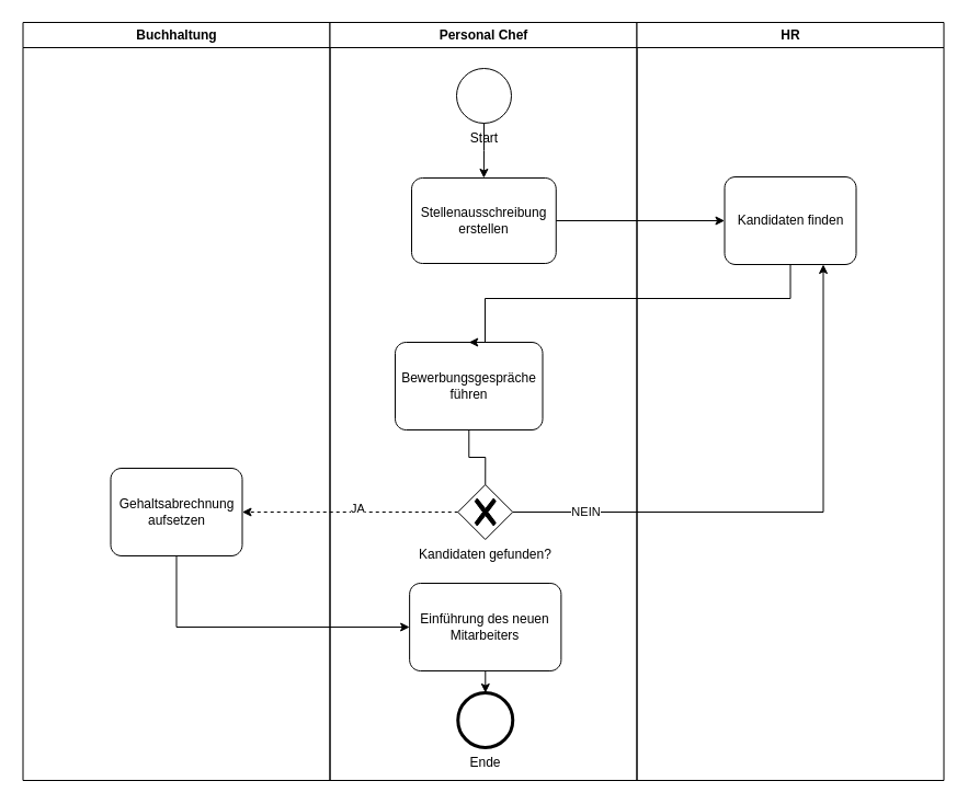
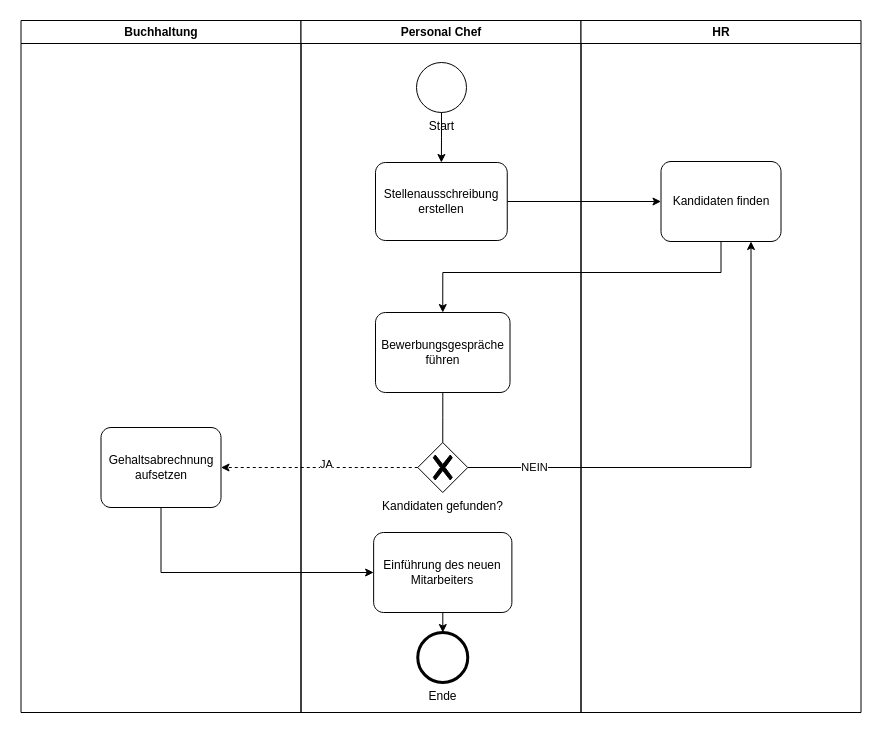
  <mxCell id="0" />
  <mxCell id="1" parent="0" />
  <mxCell id="2" value="Buchhaltung" style="swimlane;whiteSpace=wrap" parent="1" vertex="1"><mxGeometry x="20.5" y="20" width="280" height="692" as="geometry" /></mxCell>
  <mxCell id="3" value="Gehaltsabrechnung aufsetzen" style="points=[[0.25,0,0],[0.5,0,0],[0.75,0,0],[1,0.25,0],[1,0.5,0],[1,0.75,0],[0.75,1,0],[0.5,1,0],[0.25,1,0],[0,0.75,0],[0,0.5,0],[0,0.25,0]];shape=mxgraph.bpmn.task;whiteSpace=wrap;rectStyle=rounded;size=10;html=1;container=1;expand=0;collapsible=0;taskMarker=abstract;" vertex="1" parent="2"><mxGeometry x="80" y="407" width="120" height="80" as="geometry" /></mxCell>
  <mxCell id="4" value="Personal Chef" style="swimlane;whiteSpace=wrap;startSize=23;" parent="1" vertex="1"><mxGeometry x="300.5" y="20" width="280" height="692" as="geometry" /></mxCell>
  <mxCell id="5" value="Stellenausschreibung erstellen" style="points=[[0.25,0,0],[0.5,0,0],[0.75,0,0],[1,0.25,0],[1,0.5,0],[1,0.75,0],[0.75,1,0],[0.5,1,0],[0.25,1,0],[0,0.75,0],[0,0.5,0],[0,0.25,0]];shape=mxgraph.bpmn.task;whiteSpace=wrap;rectStyle=rounded;size=10;html=1;container=1;expand=0;collapsible=0;taskMarker=abstract;" vertex="1" parent="4"><mxGeometry x="74.5" y="142" width="131.75" height="78" as="geometry" /></mxCell>
  <mxCell id="6" value="Start" style="points=[[0.145,0.145,0],[0.5,0,0],[0.855,0.145,0],[1,0.5,0],[0.855,0.855,0],[0.5,1,0],[0.145,0.855,0],[0,0.5,0]];shape=mxgraph.bpmn.event;html=1;verticalLabelPosition=bottom;labelBackgroundColor=#ffffff;verticalAlign=top;align=center;perimeter=ellipsePerimeter;outlineConnect=0;aspect=fixed;outline=standard;symbol=general;" vertex="1" parent="4"><mxGeometry x="115.5" y="42" width="50" height="50" as="geometry" /></mxCell>
  <mxCell id="7" style="edgeStyle=orthogonalEdgeStyle;rounded=0;orthogonalLoop=1;jettySize=auto;html=1;entryX=0.5;entryY=0;entryDx=0;entryDy=0;entryPerimeter=0;" edge="1" parent="4" source="6" target="5"><mxGeometry relative="1" as="geometry" /></mxCell>
- <mxCell id="8" value="Bewerbungsgespräche führen" style="points=[[0.25,0,0],[0.5,0,0],[0.75,0,0],[1,0.25,0],[1,0.5,0],[1,0.75,0],[0.75,1,0],[0.5,1,0],[0.25,1,0],[0,0.75,0],[0,0.5,0],[0,0.25,0]];shape=mxgraph.bpmn.task;whiteSpace=wrap;rectStyle=rounded;size=10;html=1;container=1;expand=0;collapsible=0;taskMarker=abstract;" vertex="1" parent="4"><mxGeometry x="59.5" y="292" width="134.5" height="80" as="geometry" /></mxCell>
+ <mxCell id="8" value="Bewerbungsgespräche führen" style="points=[[0.25,0,0],[0.5,0,0],[0.75,0,0],[1,0.25,0],[1,0.5,0],[1,0.75,0],[0.75,1,0],[0.5,1,0],[0.25,1,0],[0,0.75,0],[0,0.5,0],[0,0.25,0]];shape=mxgraph.bpmn.task;whiteSpace=wrap;rectStyle=rounded;size=10;html=1;container=1;expand=0;collapsible=0;taskMarker=abstract;" vertex="1" parent="4"><mxGeometry x="74.5" y="292" width="134.5" height="80" as="geometry" /></mxCell>
  <mxCell id="9" value="Kandidaten gefunden?" style="points=[[0.25,0.25,0],[0.5,0,0],[0.75,0.25,0],[1,0.5,0],[0.75,0.75,0],[0.5,1,0],[0.25,0.75,0],[0,0.5,0]];shape=mxgraph.bpmn.gateway2;html=1;verticalLabelPosition=bottom;labelBackgroundColor=#ffffff;verticalAlign=top;align=center;perimeter=rhombusPerimeter;outlineConnect=0;outline=none;symbol=none;gwType=exclusive;" vertex="1" parent="4"><mxGeometry x="116.75" y="422" width="50" height="50" as="geometry" /></mxCell>
  <mxCell id="10" style="edgeStyle=orthogonalEdgeStyle;rounded=0;orthogonalLoop=1;jettySize=auto;html=1;entryX=0.5;entryY=0;entryDx=0;entryDy=0;entryPerimeter=0;endArrow=none;" edge="1" parent="4" source="8" target="9"><mxGeometry relative="1" as="geometry" /></mxCell>
  <mxCell id="11" style="edgeStyle=orthogonalEdgeStyle;rounded=0;orthogonalLoop=1;jettySize=auto;html=1;" edge="1" parent="4" source="12" target="13"><mxGeometry relative="1" as="geometry" /></mxCell>
  <mxCell id="12" value="Einführung des neuen Mitarbeiters" style="points=[[0.25,0,0],[0.5,0,0],[0.75,0,0],[1,0.25,0],[1,0.5,0],[1,0.75,0],[0.75,1,0],[0.5,1,0],[0.25,1,0],[0,0.75,0],[0,0.5,0],[0,0.25,0]];shape=mxgraph.bpmn.task;whiteSpace=wrap;rectStyle=rounded;size=10;html=1;container=1;expand=0;collapsible=0;taskMarker=abstract;" vertex="1" parent="4"><mxGeometry x="72.63" y="512" width="138.25" height="80" as="geometry" /></mxCell>
  <mxCell id="13" value="Ende" style="points=[[0.145,0.145,0],[0.5,0,0],[0.855,0.145,0],[1,0.5,0],[0.855,0.855,0],[0.5,1,0],[0.145,0.855,0],[0,0.5,0]];shape=mxgraph.bpmn.event;html=1;verticalLabelPosition=bottom;labelBackgroundColor=#ffffff;verticalAlign=top;align=center;perimeter=ellipsePerimeter;outlineConnect=0;aspect=fixed;outline=end;symbol=terminate2;" vertex="1" parent="4"><mxGeometry x="116.76" y="612" width="50" height="50" as="geometry" /></mxCell>
  <mxCell id="14" value="HR" style="swimlane;whiteSpace=wrap" parent="1" vertex="1"><mxGeometry x="580.5" y="20" width="280" height="692" as="geometry" /></mxCell>
  <mxCell id="15" value="Kandidaten finden" style="points=[[0.25,0,0],[0.5,0,0],[0.75,0,0],[1,0.25,0],[1,0.5,0],[1,0.75,0],[0.75,1,0],[0.5,1,0],[0.25,1,0],[0,0.75,0],[0,0.5,0],[0,0.25,0]];shape=mxgraph.bpmn.task;whiteSpace=wrap;rectStyle=rounded;size=10;html=1;container=1;expand=0;collapsible=0;taskMarker=abstract;" vertex="1" parent="14"><mxGeometry x="80" y="141" width="120" height="80" as="geometry" /></mxCell>
  <mxCell id="16" style="edgeStyle=orthogonalEdgeStyle;rounded=0;orthogonalLoop=1;jettySize=auto;html=1;entryX=0;entryY=0.5;entryDx=0;entryDy=0;entryPerimeter=0;" edge="1" parent="1" source="5" target="15"><mxGeometry relative="1" as="geometry" /></mxCell>
  <mxCell id="17" style="edgeStyle=orthogonalEdgeStyle;rounded=0;orthogonalLoop=1;jettySize=auto;html=1;entryX=0.5;entryY=0;entryDx=0;entryDy=0;entryPerimeter=0;" edge="1" parent="1" source="15" target="8"><mxGeometry relative="1" as="geometry"><Array as="points"><mxPoint x="721" y="272" /><mxPoint x="442" y="272" /></Array></mxGeometry></mxCell>
  <mxCell id="18" style="edgeStyle=orthogonalEdgeStyle;rounded=0;orthogonalLoop=1;jettySize=auto;html=1;entryX=0.75;entryY=1;entryDx=0;entryDy=0;entryPerimeter=0;" edge="1" parent="1" source="9" target="15"><mxGeometry relative="1" as="geometry" /></mxCell>
  <mxCell id="19" value="NEIN" style="edgeLabel;html=1;align=center;verticalAlign=middle;resizable=0;points=[];" vertex="1" connectable="0" parent="18"><mxGeometry x="-0.741" y="1" relative="1" as="geometry"><mxPoint as="offset" /></mxGeometry></mxCell>
  <mxCell id="20" style="edgeStyle=orthogonalEdgeStyle;rounded=0;orthogonalLoop=1;jettySize=auto;html=1;entryX=1;entryY=0.5;entryDx=0;entryDy=0;entryPerimeter=0;dashed=1;" edge="1" parent="1" source="9" target="3"><mxGeometry relative="1" as="geometry" /></mxCell>
  <mxCell id="21" value="JA" style="edgeLabel;html=1;align=center;verticalAlign=middle;resizable=0;points=[];" vertex="1" connectable="0" parent="20"><mxGeometry x="-0.064" y="-4" relative="1" as="geometry"><mxPoint as="offset" /></mxGeometry></mxCell>
  <mxCell id="22" style="edgeStyle=orthogonalEdgeStyle;rounded=0;orthogonalLoop=1;jettySize=auto;html=1;entryX=0;entryY=0.5;entryDx=0;entryDy=0;entryPerimeter=0;exitX=0.5;exitY=1;exitDx=0;exitDy=0;exitPerimeter=0;" edge="1" parent="1" source="3" target="12"><mxGeometry relative="1" as="geometry"><Array as="points"><mxPoint x="161" y="572" /></Array></mxGeometry></mxCell>
